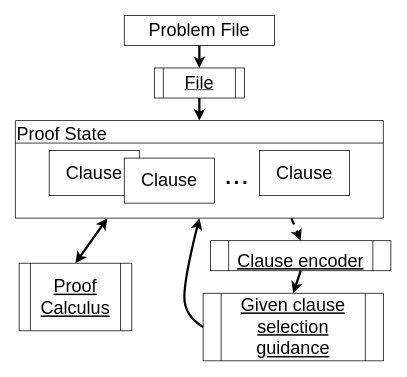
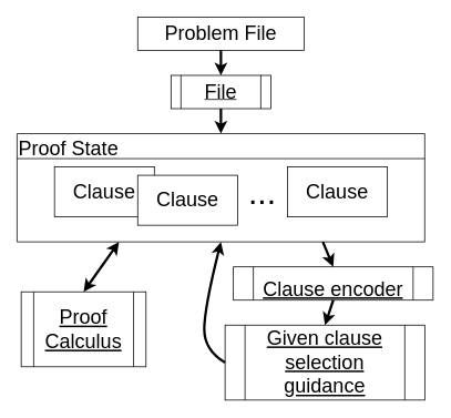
  <mxCell id="0" />
  <mxCell id="1" parent="0" />
  <mxCell id="2" value="&lt;font style=&quot;font-size: 24px&quot;&gt;Problem File&lt;/font&gt;" style="rounded=0;whiteSpace=wrap;html=1;" vertex="1" parent="1"><mxGeometry x="165" y="20" width="200" height="40" as="geometry" /></mxCell>
  <mxCell id="3" value="&lt;u&gt;&lt;font style=&quot;font-size: 24px&quot;&gt;File&lt;/font&gt;&lt;/u&gt;" style="shape=process;whiteSpace=wrap;html=1;backgroundOutline=1;" vertex="1" parent="1"><mxGeometry x="205" y="90" width="120" height="40" as="geometry" /></mxCell>
  <mxCell id="4" value="&lt;div style=&quot;font-size: 24px&quot;&gt;&lt;u&gt;&lt;font style=&quot;font-size: 24px&quot;&gt;Proof&lt;/font&gt;&lt;/u&gt;&lt;/div&gt;&lt;div style=&quot;font-size: 24px&quot;&gt;&lt;u&gt;&lt;font style=&quot;font-size: 24px&quot;&gt;Calculus&lt;br&gt;&lt;/font&gt;&lt;/u&gt;&lt;/div&gt;" style="shape=process;whiteSpace=wrap;html=1;backgroundOutline=1;" vertex="1" parent="1"><mxGeometry x="25" y="350" width="150" height="90" as="geometry" /></mxCell>
  <mxCell id="5" value="&lt;div style=&quot;font-size: 24px&quot;&gt;&lt;font style=&quot;font-size: 24px&quot;&gt;&lt;u&gt;Given clause selection guidance&lt;/u&gt;&lt;br&gt;&lt;/font&gt;&lt;/div&gt;" style="shape=process;whiteSpace=wrap;html=1;backgroundOutline=1;" vertex="1" parent="1"><mxGeometry x="270" y="390" width="240" height="90" as="geometry" /></mxCell>
  <mxCell id="6" value="&lt;font style=&quot;font-size: 24px&quot;&gt;&lt;u&gt;Clause encoder&lt;/u&gt;&lt;br&gt;&lt;/font&gt;" style="shape=process;whiteSpace=wrap;html=1;backgroundOutline=1;fontSize=40;" vertex="1" parent="1"><mxGeometry x="280" y="320" width="240" height="40" as="geometry" /></mxCell>
  <mxCell id="7" value="" style="endArrow=classic;html=1;rounded=0;fontSize=24;strokeWidth=3;" edge="1" parent="1" source="2" target="3"><mxGeometry width="50" height="50" relative="1" as="geometry"><mxPoint x="285" y="330" as="sourcePoint" /><mxPoint x="335" y="280" as="targetPoint" /></mxGeometry></mxCell>
  <mxCell id="8" value="" style="endArrow=classic;html=1;rounded=0;fontSize=24;strokeWidth=3;exitX=0.5;exitY=1;exitDx=0;exitDy=0;entryX=0.5;entryY=0;entryDx=0;entryDy=0;" edge="1" parent="1" source="3" target="11"><mxGeometry width="50" height="50" relative="1" as="geometry"><mxPoint x="285" y="80" as="sourcePoint" /><mxPoint x="285" y="120" as="targetPoint" /></mxGeometry></mxCell>
- <mxCell id="9" value="" style="endArrow=classic;html=1;rounded=0;fontSize=24;strokeWidth=3;exitX=0.75;exitY=1;exitDx=0;exitDy=0;entryX=0.5;entryY=0;entryDx=0;entryDy=0;dashed=1;" edge="1" parent="1" source="11" target="6"><mxGeometry width="50" height="50" relative="1" as="geometry"><mxPoint x="414.5" y="240" as="sourcePoint" /><mxPoint x="414.5" y="280" as="targetPoint" /></mxGeometry></mxCell>
+ <mxCell id="9" value="" style="endArrow=classic;html=1;rounded=0;fontSize=24;strokeWidth=3;exitX=0.75;exitY=1;exitDx=0;exitDy=0;entryX=0.5;entryY=0;entryDx=0;entryDy=0;" edge="1" parent="1" source="11" target="6"><mxGeometry width="50" height="50" relative="1" as="geometry"><mxPoint x="414.5" y="240" as="sourcePoint" /><mxPoint x="414.5" y="280" as="targetPoint" /></mxGeometry></mxCell>
  <mxCell id="10" value="" style="endArrow=classic;html=1;rounded=0;fontSize=24;strokeWidth=3;exitX=0.5;exitY=1;exitDx=0;exitDy=0;entryX=0.5;entryY=0;entryDx=0;entryDy=0;" edge="1" parent="1" source="6" target="5"><mxGeometry width="50" height="50" relative="1" as="geometry"><mxPoint x="405" y="310" as="sourcePoint" /><mxPoint x="405" y="350" as="targetPoint" /></mxGeometry></mxCell>
  <mxCell id="11" value="Proof State" style="swimlane;fontSize=24;align=left;fontStyle=0;startSize=30;" vertex="1" parent="1"><mxGeometry x="20" y="160" width="490" height="130" as="geometry" /></mxCell>
  <mxCell id="12" value="&lt;font style=&quot;font-size: 24px&quot;&gt;Clause&lt;/font&gt;" style="rounded=0;whiteSpace=wrap;html=1;" vertex="1" parent="11"><mxGeometry x="45" y="40" width="120" height="60" as="geometry" /></mxCell>
  <mxCell id="13" value="&lt;font style=&quot;font-size: 24px&quot;&gt;Clause&lt;/font&gt;" style="rounded=0;whiteSpace=wrap;html=1;" vertex="1" parent="11"><mxGeometry x="145" y="50" width="120" height="60" as="geometry" /></mxCell>
  <mxCell id="14" value="&lt;font style=&quot;font-size: 40px&quot;&gt;...&lt;/font&gt;" style="text;html=1;strokeColor=none;fillColor=none;align=center;verticalAlign=middle;whiteSpace=wrap;rounded=0;fontSize=24;" vertex="1" parent="11"><mxGeometry x="265" y="55" width="60" height="30" as="geometry" /></mxCell>
  <mxCell id="15" value="&lt;font style=&quot;font-size: 24px&quot;&gt;Clause&lt;/font&gt;" style="rounded=0;whiteSpace=wrap;html=1;" vertex="1" parent="11"><mxGeometry x="325" y="40" width="120" height="60" as="geometry" /></mxCell>
  <mxCell id="16" value="" style="endArrow=classic;startArrow=classic;html=1;rounded=0;fontSize=24;strokeWidth=3;entryX=0.25;entryY=1;entryDx=0;entryDy=0;exitX=0.5;exitY=0;exitDx=0;exitDy=0;" edge="1" parent="1" source="4" target="11"><mxGeometry width="50" height="50" relative="1" as="geometry"><mxPoint x="225" y="360" as="sourcePoint" /><mxPoint x="115" y="320" as="targetPoint" /></mxGeometry></mxCell>
  <mxCell id="17" value="" style="curved=1;endArrow=classic;html=1;rounded=0;fontSize=24;strokeWidth=3;entryX=0.5;entryY=1;entryDx=0;entryDy=0;exitX=0;exitY=0.5;exitDx=0;exitDy=0;" edge="1" parent="1" source="5" target="11"><mxGeometry width="50" height="50" relative="1" as="geometry"><mxPoint x="195" y="420" as="sourcePoint" /><mxPoint x="245" y="370" as="targetPoint" /><Array as="points"><mxPoint x="245" y="420" /><mxPoint x="245" y="370" /></Array></mxGeometry></mxCell>
